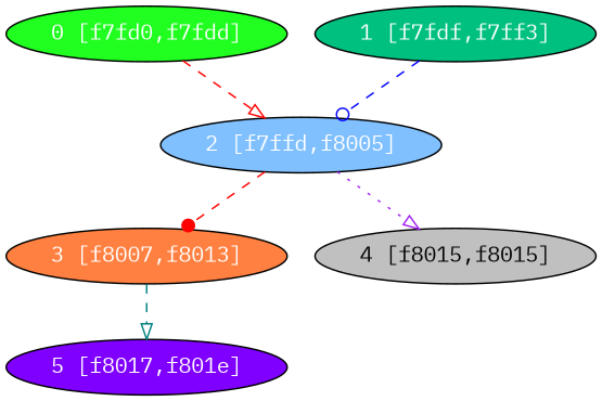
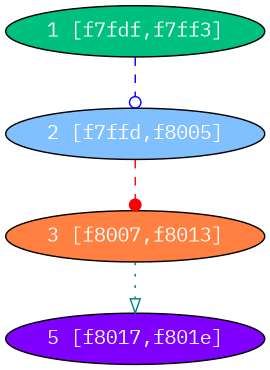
  digraph {
    fontname="IBM Plex Mono"
    node [fontcolor="#ffffff" fontname="IBM Plex Mono" shape=oval style=filled]
    edge [arrowhead=onormal color=red fontname="IBM Plex Mono" style=dashed]
-   n1 [fillcolor="#20FF20" label="0 [f7fd0,f7fdd]"]
    n2 [fillcolor="#80C0FF" label="2 [f7ffd,f8005]"]
    n3 [fillcolor="#00C080" label="1 [f7fdf,f7ff3]"]
    n4 [fillcolor="#FF8040" label="3 [f8007,f8013]"]
-   n5 [fillcolor="#C0C0C0" fontcolor="#000000" label="4 [f8015,f8015]"]
    n6 [fillcolor="#8000FF" label="5 [f8017,f801e]"]
-   n1 -> n2
    n2 -> n4 [arrowhead=dot]
-   n2 -> n5 [color=purple style=dotted]
    n3 -> n2 [arrowhead=odot color=blue]
-   n4 -> n6 [color=teal]
+   n4 -> n6 [color=teal style=dotted]
  }
